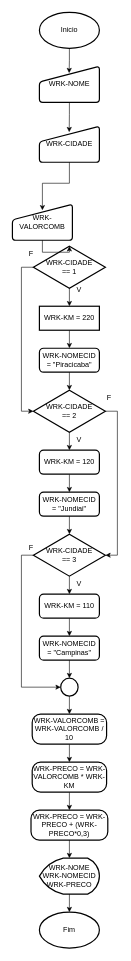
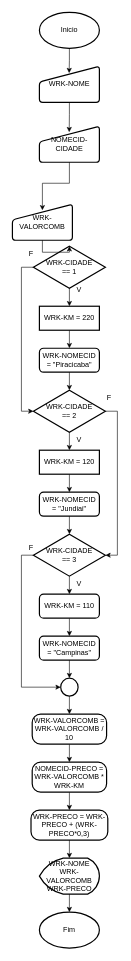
  <mxCell id="0" />
  <mxCell id="1" parent="0" />
  <mxCell id="2" value="Inicio" style="strokeWidth=2;html=1;shape=mxgraph.flowchart.start_1;whiteSpace=wrap;" vertex="1" parent="1"><mxGeometry x="65" y="20" width="100" height="60" as="geometry" /></mxCell>
  <mxCell id="3" value="Fim" style="strokeWidth=2;html=1;shape=mxgraph.flowchart.start_1;whiteSpace=wrap;" vertex="1" parent="1"><mxGeometry x="65" y="1520" width="100" height="60" as="geometry" /></mxCell>
  <mxCell id="4" value="WRK-NOME" style="html=1;strokeWidth=2;shape=manualInput;whiteSpace=wrap;rounded=1;size=26;arcSize=11;" vertex="1" parent="1"><mxGeometry x="65" y="110" width="100" height="60" as="geometry" /></mxCell>
- <mxCell id="5" value="WRK-CIDADE" style="html=1;strokeWidth=2;shape=manualInput;whiteSpace=wrap;rounded=1;size=26;arcSize=11;" vertex="1" parent="1"><mxGeometry x="65" y="210" width="100" height="60" as="geometry" /></mxCell>
+ <mxCell id="5" value="NOMECID-CIDADE" style="html=1;strokeWidth=2;shape=manualInput;whiteSpace=wrap;rounded=1;size=26;arcSize=11;" vertex="1" parent="1"><mxGeometry x="65" y="210" width="100" height="60" as="geometry" /></mxCell>
  <mxCell id="6" style="edgeStyle=orthogonalEdgeStyle;rounded=0;orthogonalLoop=1;jettySize=auto;html=1;exitX=0.5;exitY=1;exitDx=0;exitDy=0;exitPerimeter=0;entryX=0.496;entryY=0.189;entryDx=0;entryDy=0;entryPerimeter=0;" edge="1" parent="1" source="2" target="4"><mxGeometry relative="1" as="geometry"><mxPoint x="115" y="120" as="targetPoint" /></mxGeometry></mxCell>
  <mxCell id="7" style="edgeStyle=orthogonalEdgeStyle;rounded=0;orthogonalLoop=1;jettySize=auto;html=1;exitX=0.5;exitY=1;exitDx=0;exitDy=0;entryX=0.497;entryY=0.164;entryDx=0;entryDy=0;entryPerimeter=0;" edge="1" parent="1" source="4" target="5"><mxGeometry relative="1" as="geometry" /></mxCell>
  <mxCell id="8" value="WRK-VALORCOMB" style="html=1;strokeWidth=2;shape=manualInput;whiteSpace=wrap;rounded=1;size=26;arcSize=11;" vertex="1" parent="1"><mxGeometry x="20" y="340" width="100" height="60" as="geometry" /></mxCell>
  <mxCell id="9" style="edgeStyle=orthogonalEdgeStyle;rounded=0;orthogonalLoop=1;jettySize=auto;html=1;exitX=0.5;exitY=1;exitDx=0;exitDy=0;entryX=0.5;entryY=0.167;entryDx=0;entryDy=0;entryPerimeter=0;" edge="1" parent="1" source="5" target="8"><mxGeometry relative="1" as="geometry" /></mxCell>
  <mxCell id="10" style="edgeStyle=orthogonalEdgeStyle;rounded=0;orthogonalLoop=1;jettySize=auto;html=1;exitX=0.5;exitY=1;exitDx=0;exitDy=0;exitPerimeter=0;entryX=0.5;entryY=0;entryDx=0;entryDy=0;" edge="1" parent="1" source="11" target="14"><mxGeometry relative="1" as="geometry" /></mxCell>
  <mxCell id="11" value="WRK-CIDADE&lt;div&gt;== 1&lt;/div&gt;" style="strokeWidth=2;html=1;shape=mxgraph.flowchart.decision;whiteSpace=wrap;" vertex="1" parent="1"><mxGeometry x="55" y="410" width="120" height="70" as="geometry" /></mxCell>
  <mxCell id="12" style="edgeStyle=orthogonalEdgeStyle;rounded=0;orthogonalLoop=1;jettySize=auto;html=1;exitX=0.5;exitY=1;exitDx=0;exitDy=0;entryX=0.5;entryY=0;entryDx=0;entryDy=0;entryPerimeter=0;" edge="1" parent="1" source="8" target="11"><mxGeometry relative="1" as="geometry" /></mxCell>
  <mxCell id="13" style="edgeStyle=orthogonalEdgeStyle;rounded=0;orthogonalLoop=1;jettySize=auto;html=1;exitX=0.5;exitY=1;exitDx=0;exitDy=0;entryX=0.5;entryY=0;entryDx=0;entryDy=0;" edge="1" parent="1" source="14" target="15"><mxGeometry relative="1" as="geometry" /></mxCell>
  <mxCell id="14" value="WRK-KM = 220" style="whiteSpace=wrap;html=1;absoluteArcSize=1;arcSize=14;strokeWidth=2;rounded=0;" vertex="1" parent="1"><mxGeometry x="65" y="510" width="100" height="40" as="geometry" /></mxCell>
  <mxCell id="15" value="WRK-NOMECID = &quot;Piracicaba&quot;" style="rounded=1;whiteSpace=wrap;html=1;absoluteArcSize=1;arcSize=14;strokeWidth=2;" vertex="1" parent="1"><mxGeometry x="65" y="580" width="100" height="40" as="geometry" /></mxCell>
  <mxCell id="16" style="edgeStyle=orthogonalEdgeStyle;rounded=0;orthogonalLoop=1;jettySize=auto;html=1;exitX=0.5;exitY=1;exitDx=0;exitDy=0;exitPerimeter=0;entryX=0.5;entryY=0;entryDx=0;entryDy=0;" edge="1" parent="1" source="17" target="19"><mxGeometry relative="1" as="geometry" /></mxCell>
  <mxCell id="17" value="WRK-CIDADE&lt;div&gt;== 2&lt;/div&gt;" style="strokeWidth=2;html=1;shape=mxgraph.flowchart.decision;whiteSpace=wrap;" vertex="1" parent="1"><mxGeometry x="55" y="650" width="120" height="70" as="geometry" /></mxCell>
  <mxCell id="18" style="edgeStyle=orthogonalEdgeStyle;rounded=0;orthogonalLoop=1;jettySize=auto;html=1;exitX=0.5;exitY=1;exitDx=0;exitDy=0;entryX=0.5;entryY=0;entryDx=0;entryDy=0;" edge="1" parent="1" source="19" target="20"><mxGeometry relative="1" as="geometry" /></mxCell>
- <mxCell id="19" value="WRK-KM = 120" style="rounded=1;whiteSpace=wrap;html=1;absoluteArcSize=1;arcSize=14;strokeWidth=2;" vertex="1" parent="1"><mxGeometry x="65" y="750" width="100" height="40" as="geometry" /></mxCell>
+ <mxCell id="19" value="WRK-KM = 120" style="whiteSpace=wrap;html=1;absoluteArcSize=1;arcSize=14;strokeWidth=2;rounded=0;" vertex="1" parent="1"><mxGeometry x="65" y="750" width="100" height="40" as="geometry" /></mxCell>
  <mxCell id="20" value="WRK-NOMECID = &quot;Jundiai&quot;" style="rounded=1;whiteSpace=wrap;html=1;absoluteArcSize=1;arcSize=14;strokeWidth=2;" vertex="1" parent="1"><mxGeometry x="65" y="820" width="100" height="40" as="geometry" /></mxCell>
  <mxCell id="21" style="edgeStyle=orthogonalEdgeStyle;rounded=0;orthogonalLoop=1;jettySize=auto;html=1;exitX=0.5;exitY=1;exitDx=0;exitDy=0;exitPerimeter=0;entryX=0.5;entryY=0;entryDx=0;entryDy=0;" edge="1" parent="1" source="22" target="24"><mxGeometry relative="1" as="geometry" /></mxCell>
  <mxCell id="22" value="WRK-CIDADE&lt;div&gt;== 3&lt;/div&gt;" style="strokeWidth=2;html=1;shape=mxgraph.flowchart.decision;whiteSpace=wrap;" vertex="1" parent="1"><mxGeometry x="55" y="890" width="120" height="70" as="geometry" /></mxCell>
  <mxCell id="23" style="edgeStyle=orthogonalEdgeStyle;rounded=0;orthogonalLoop=1;jettySize=auto;html=1;exitX=0.5;exitY=1;exitDx=0;exitDy=0;entryX=0.5;entryY=0;entryDx=0;entryDy=0;" edge="1" parent="1" source="24" target="25"><mxGeometry relative="1" as="geometry" /></mxCell>
  <mxCell id="24" value="WRK-KM = 110" style="rounded=1;whiteSpace=wrap;html=1;absoluteArcSize=1;arcSize=14;strokeWidth=2;" vertex="1" parent="1"><mxGeometry x="65" y="990" width="100" height="40" as="geometry" /></mxCell>
  <mxCell id="25" value="WRK-NOMECID = &quot;Campinas&quot;" style="rounded=1;whiteSpace=wrap;html=1;absoluteArcSize=1;arcSize=14;strokeWidth=2;" vertex="1" parent="1"><mxGeometry x="65" y="1060" width="100" height="40" as="geometry" /></mxCell>
  <mxCell id="26" style="edgeStyle=orthogonalEdgeStyle;rounded=0;orthogonalLoop=1;jettySize=auto;html=1;exitX=0.5;exitY=1;exitDx=0;exitDy=0;entryX=0.5;entryY=0;entryDx=0;entryDy=0;entryPerimeter=0;" edge="1" parent="1" source="15" target="17"><mxGeometry relative="1" as="geometry" /></mxCell>
  <mxCell id="27" style="edgeStyle=orthogonalEdgeStyle;rounded=0;orthogonalLoop=1;jettySize=auto;html=1;exitX=0.5;exitY=1;exitDx=0;exitDy=0;entryX=0.5;entryY=0;entryDx=0;entryDy=0;entryPerimeter=0;" edge="1" parent="1" source="20" target="22"><mxGeometry relative="1" as="geometry" /></mxCell>
  <mxCell id="28" style="edgeStyle=orthogonalEdgeStyle;rounded=0;orthogonalLoop=1;jettySize=auto;html=1;exitX=0;exitY=0.5;exitDx=0;exitDy=0;exitPerimeter=0;entryX=0;entryY=0.5;entryDx=0;entryDy=0;entryPerimeter=0;" edge="1" parent="1" source="11" target="17"><mxGeometry relative="1" as="geometry" /></mxCell>
  <mxCell id="29" style="edgeStyle=orthogonalEdgeStyle;rounded=0;orthogonalLoop=1;jettySize=auto;html=1;exitX=1;exitY=0.5;exitDx=0;exitDy=0;exitPerimeter=0;entryX=1;entryY=0.5;entryDx=0;entryDy=0;entryPerimeter=0;" edge="1" parent="1" source="17" target="22"><mxGeometry relative="1" as="geometry" /></mxCell>
  <mxCell id="30" value="F" style="text;html=1;align=center;verticalAlign=middle;resizable=0;points=[];autosize=1;strokeColor=none;fillColor=none;" vertex="1" parent="1"><mxGeometry x="36" y="408" width="30" height="30" as="geometry" /></mxCell>
  <mxCell id="31" value="V" style="text;html=1;align=center;verticalAlign=middle;resizable=0;points=[];autosize=1;strokeColor=none;fillColor=none;" vertex="1" parent="1"><mxGeometry x="116" y="468" width="30" height="30" as="geometry" /></mxCell>
  <mxCell id="32" value="F" style="text;html=1;align=center;verticalAlign=middle;resizable=0;points=[];autosize=1;strokeColor=none;fillColor=none;" vertex="1" parent="1"><mxGeometry x="166" y="648" width="30" height="30" as="geometry" /></mxCell>
  <mxCell id="33" value="V" style="text;html=1;align=center;verticalAlign=middle;resizable=0;points=[];autosize=1;strokeColor=none;fillColor=none;" vertex="1" parent="1"><mxGeometry x="116" y="718" width="30" height="30" as="geometry" /></mxCell>
  <mxCell id="34" value="V" style="text;html=1;align=center;verticalAlign=middle;resizable=0;points=[];autosize=1;strokeColor=none;fillColor=none;" vertex="1" parent="1"><mxGeometry x="116" y="958" width="30" height="30" as="geometry" /></mxCell>
  <mxCell id="35" style="edgeStyle=orthogonalEdgeStyle;rounded=0;orthogonalLoop=1;jettySize=auto;html=1;exitX=0.5;exitY=1;exitDx=0;exitDy=0;exitPerimeter=0;entryX=0.5;entryY=0;entryDx=0;entryDy=0;" edge="1" parent="1" source="36" target="41"><mxGeometry relative="1" as="geometry" /></mxCell>
  <mxCell id="36" value="" style="strokeWidth=2;html=1;shape=mxgraph.flowchart.start_2;whiteSpace=wrap;" vertex="1" parent="1"><mxGeometry x="100.5" y="1130" width="29" height="30" as="geometry" /></mxCell>
  <mxCell id="37" style="edgeStyle=orthogonalEdgeStyle;rounded=0;orthogonalLoop=1;jettySize=auto;html=1;exitX=0.5;exitY=1;exitDx=0;exitDy=0;entryX=0.5;entryY=0;entryDx=0;entryDy=0;entryPerimeter=0;" edge="1" parent="1" source="25" target="36"><mxGeometry relative="1" as="geometry" /></mxCell>
  <mxCell id="38" style="edgeStyle=orthogonalEdgeStyle;rounded=0;orthogonalLoop=1;jettySize=auto;html=1;exitX=0;exitY=0.5;exitDx=0;exitDy=0;exitPerimeter=0;entryX=0;entryY=0.5;entryDx=0;entryDy=0;entryPerimeter=0;" edge="1" parent="1" source="22" target="36"><mxGeometry relative="1" as="geometry" /></mxCell>
  <mxCell id="39" value="F" style="text;html=1;align=center;verticalAlign=middle;resizable=0;points=[];autosize=1;strokeColor=none;fillColor=none;" vertex="1" parent="1"><mxGeometry x="36" y="898" width="30" height="30" as="geometry" /></mxCell>
  <mxCell id="40" style="edgeStyle=orthogonalEdgeStyle;rounded=0;orthogonalLoop=1;jettySize=auto;html=1;exitX=0.5;exitY=1;exitDx=0;exitDy=0;entryX=0.5;entryY=0;entryDx=0;entryDy=0;" edge="1" parent="1" source="41" target="43"><mxGeometry relative="1" as="geometry" /></mxCell>
  <mxCell id="41" value="WRK-VALORCOMB = WRK-VALORCOMB / 10" style="rounded=1;whiteSpace=wrap;html=1;absoluteArcSize=1;arcSize=28;strokeWidth=2;" vertex="1" parent="1"><mxGeometry x="53" y="1190" width="124" height="50" as="geometry" /></mxCell>
  <mxCell id="42" style="edgeStyle=orthogonalEdgeStyle;rounded=0;orthogonalLoop=1;jettySize=auto;html=1;exitX=0.5;exitY=1;exitDx=0;exitDy=0;entryX=0.5;entryY=0;entryDx=0;entryDy=0;" edge="1" parent="1" source="43" target="44"><mxGeometry relative="1" as="geometry" /></mxCell>
- <mxCell id="43" value="WRK-PRECO = WRK-VALORCOMB * WRK-KM" style="rounded=1;whiteSpace=wrap;html=1;absoluteArcSize=1;arcSize=28;strokeWidth=2;" vertex="1" parent="1"><mxGeometry x="53" y="1270" width="124" height="50" as="geometry" /></mxCell>
+ <mxCell id="43" value="NOMECID-PRECO = WRK-VALORCOMB * WRK-KM" style="rounded=1;whiteSpace=wrap;html=1;absoluteArcSize=1;arcSize=28;strokeWidth=2;" vertex="1" parent="1"><mxGeometry x="53" y="1270" width="124" height="50" as="geometry" /></mxCell>
  <mxCell id="44" value="WRK-PRECO = WRK-PRECO + (WRK-PRECO*0,3)" style="rounded=1;whiteSpace=wrap;html=1;absoluteArcSize=1;arcSize=28;strokeWidth=2;" vertex="1" parent="1"><mxGeometry x="51" y="1350" width="128" height="50" as="geometry" /></mxCell>
- <mxCell id="45" value="WRK-NOME&lt;div&gt;WRK-NOMECID&lt;/div&gt;&lt;div&gt;WRK-PRECO&lt;/div&gt;" style="strokeWidth=2;html=1;shape=mxgraph.flowchart.display;whiteSpace=wrap;" vertex="1" parent="1"><mxGeometry x="65" y="1430" width="100" height="60" as="geometry" /></mxCell>
+ <mxCell id="45" value="WRK-NOME&lt;div&gt;WRK-VALORCOMB&lt;/div&gt;&lt;div&gt;WRK-PRECO&lt;/div&gt;" style="strokeWidth=2;html=1;shape=mxgraph.flowchart.display;whiteSpace=wrap;" vertex="1" parent="1"><mxGeometry x="65" y="1430" width="100" height="60" as="geometry" /></mxCell>
  <mxCell id="46" style="edgeStyle=orthogonalEdgeStyle;rounded=0;orthogonalLoop=1;jettySize=auto;html=1;exitX=0.5;exitY=1;exitDx=0;exitDy=0;entryX=0.5;entryY=0;entryDx=0;entryDy=0;entryPerimeter=0;" edge="1" parent="1" source="44" target="45"><mxGeometry relative="1" as="geometry" /></mxCell>
  <mxCell id="47" style="edgeStyle=orthogonalEdgeStyle;rounded=0;orthogonalLoop=1;jettySize=auto;html=1;exitX=0.5;exitY=1;exitDx=0;exitDy=0;exitPerimeter=0;entryX=0.5;entryY=0;entryDx=0;entryDy=0;entryPerimeter=0;" edge="1" parent="1" source="45" target="3"><mxGeometry relative="1" as="geometry" /></mxCell>
